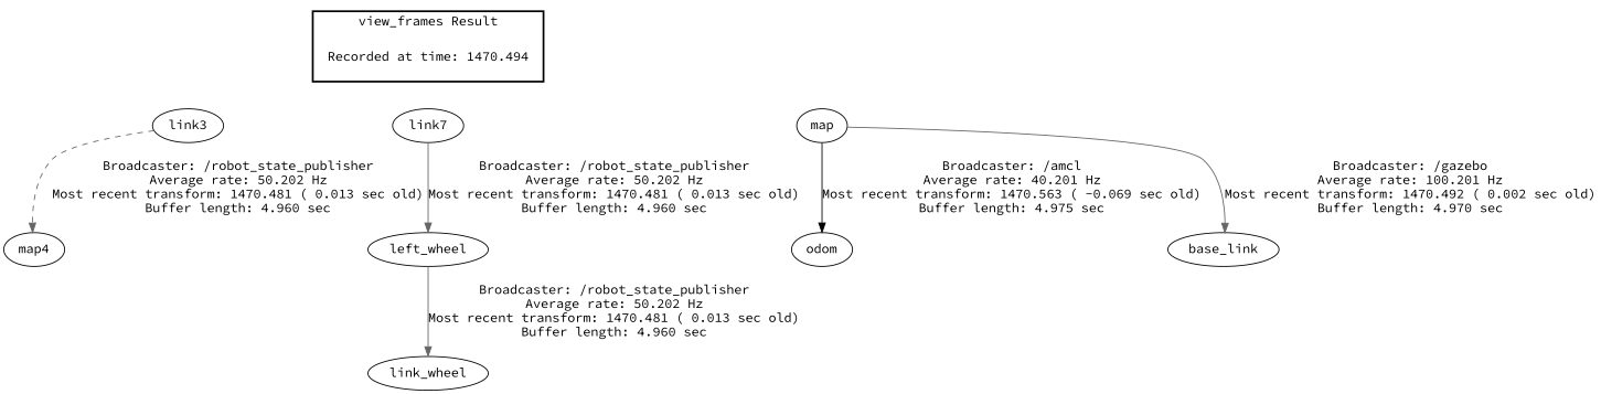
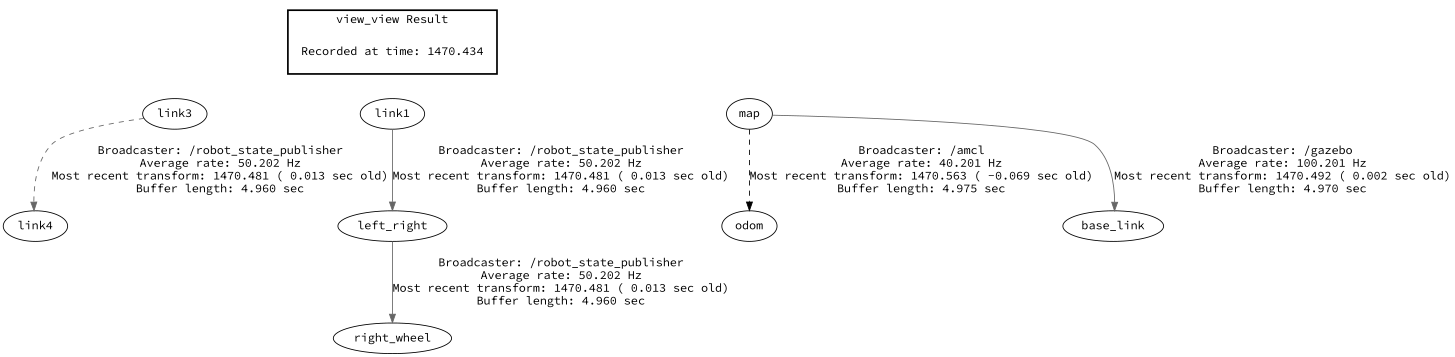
  digraph {
    fontname="Source Code Pro"
    node [fontname="Source Code Pro"]
    edge [fontname="Source Code Pro" style=invis color=gray40]
-   "Recorded at time: 1470.494" [shape=plaintext]
+   "Recorded at time: 1470.494" [shape=plaintext label="Recorded at time: 1470.434"]
    link3
-   link1 [label=link7]
+   link1
    map
-   link4 [label=map4]
-   left_wheel
-   right_wheel [label=link_wheel]
+   link4
+   left_wheel [label=left_right]
+   right_wheel
    odom
    base_link
    subgraph cluster_1 {
      color=black
-     label="view_frames Result"
+     label="view_view Result"
      style=bold
      "Recorded at time: 1470.494"
    }
    "Recorded at time: 1470.494" -> link3 [color=""]
    "Recorded at time: 1470.494" -> link1 [color=""]
    "Recorded at time: 1470.494" -> map [color=""]
    link3 -> link4 [label="Broadcaster: /robot_state_publisher\nAverage rate: 50.202 Hz\nMost recent transform: 1470.481 ( 0.013 sec old)\nBuffer length: 4.960 sec\n" style=dashed]
    link1 -> left_wheel [label="Broadcaster: /robot_state_publisher\nAverage rate: 50.202 Hz\nMost recent transform: 1470.481 ( 0.013 sec old)\nBuffer length: 4.960 sec\n" style=solid]
-   map -> odom [color=black label="Broadcaster: /amcl\nAverage rate: 40.201 Hz\nMost recent transform: 1470.563 ( -0.069 sec old)\nBuffer length: 4.975 sec\n" style=solid]
+   map -> odom [color=black label="Broadcaster: /amcl\nAverage rate: 40.201 Hz\nMost recent transform: 1470.563 ( -0.069 sec old)\nBuffer length: 4.975 sec\n" style=dashed]
    map -> base_link [label="Broadcaster: /gazebo\nAverage rate: 100.201 Hz\nMost recent transform: 1470.492 ( 0.002 sec old)\nBuffer length: 4.970 sec\n" style=solid]
    left_wheel -> right_wheel [label="Broadcaster: /robot_state_publisher\nAverage rate: 50.202 Hz\nMost recent transform: 1470.481 ( 0.013 sec old)\nBuffer length: 4.960 sec\n" style=solid]
  }
